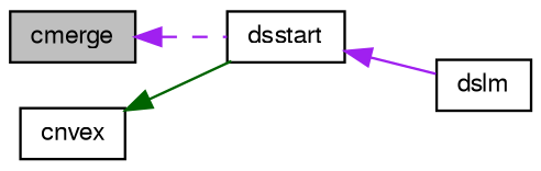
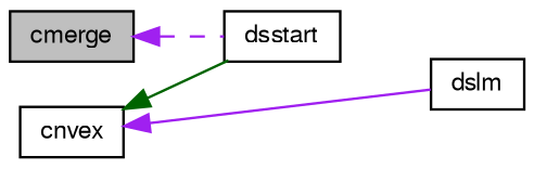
  digraph {
    rankdir=LR
    node [color=black fillcolor=white fontname=FreeSans fontsize=10 shape=record style=filled]
    edge [color=purple dir=back fontname=FreeSans fontsize=10 labelfontname=FreeSans labelfontsize=10 style=solid]
    n1 [fillcolor=grey75 fontcolor=black height=0.2 label=cmerge width=0.4]
    n2 [height=0.2 label=dsstart width=0.4]
    n3 [height=0.2 label=cnvex width=0.4]
    n4 [height=0.2 label=dslm width=0.4]
    n1 -> n2 [style=dashed]
-   n2 -> n4
+   n3 -> n4
    n3 -> n2 [color=darkgreen]
  }
